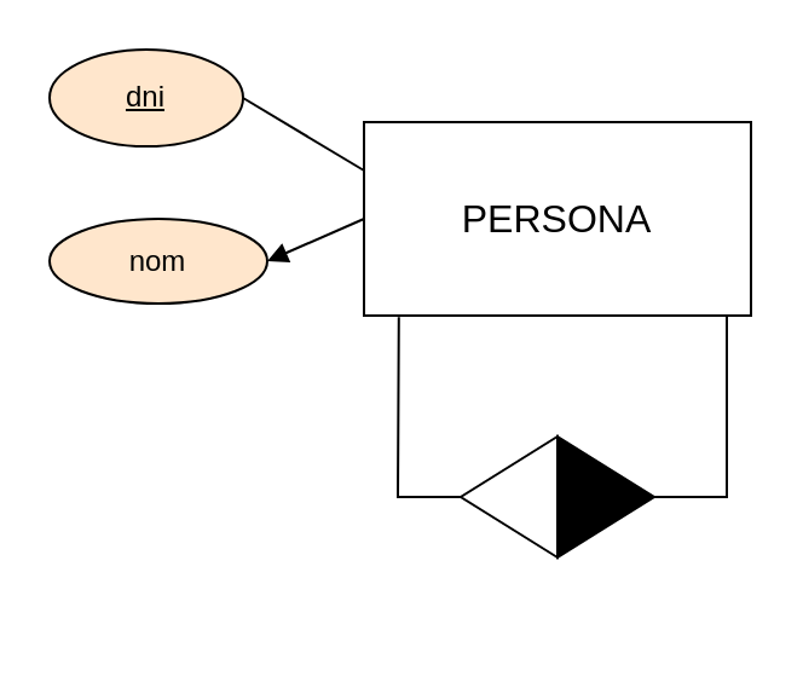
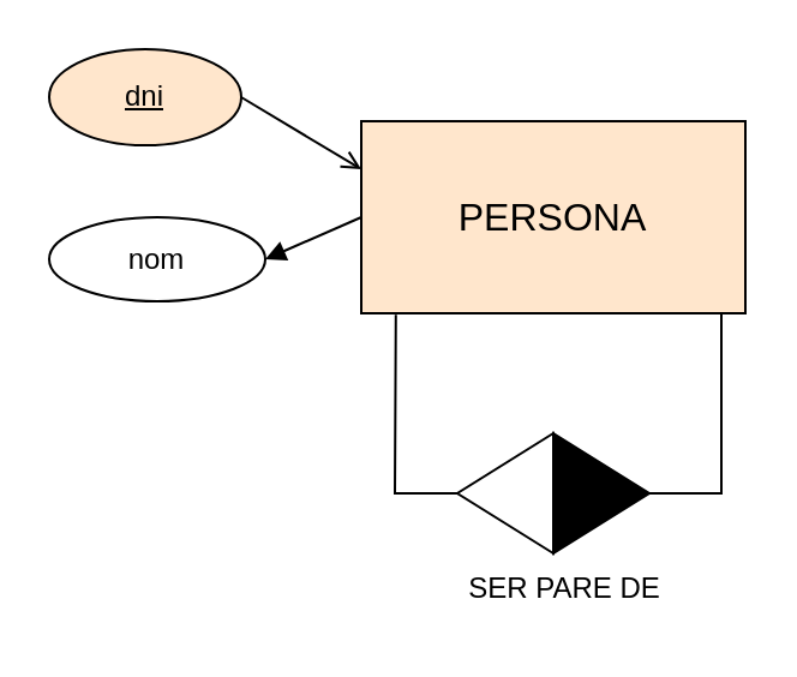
  <mxCell id="0" />
  <mxCell id="1" parent="0" />
- <mxCell id="2" value="&lt;font style=&quot;font-size: 16px;&quot;&gt;PERSONA&lt;/font&gt;" style="rounded=0;whiteSpace=wrap;html=1;" parent="1" vertex="1"><mxGeometry x="150" y="50" width="160" height="80" as="geometry" /></mxCell>
+ <mxCell id="2" value="&lt;font style=&quot;font-size: 16px;&quot;&gt;PERSONA&lt;/font&gt;" style="rounded=0;whiteSpace=wrap;html=1;fillColor=#ffe6cc;" parent="1" vertex="1"><mxGeometry x="150" y="50" width="160" height="80" as="geometry" /></mxCell>
  <mxCell id="3" value="" style="endArrow=none;html=1;rounded=0;entryX=0.09;entryY=1.008;entryDx=0;entryDy=0;entryPerimeter=0;exitX=1;exitY=0.5;exitDx=0;exitDy=0;" parent="1" target="2" edge="1" source="7"><mxGeometry width="50" height="50" relative="1" as="geometry"><mxPoint x="164" y="210" as="sourcePoint" /><mxPoint x="310" y="180" as="targetPoint" /><Array as="points"><mxPoint x="164" y="205" /></Array></mxGeometry></mxCell>
  <mxCell id="4" value="" style="endArrow=none;html=1;rounded=0;entryX=1;entryY=0.5;entryDx=0;entryDy=0;" parent="1" edge="1" target="5"><mxGeometry width="50" height="50" relative="1" as="geometry"><mxPoint x="300" y="130" as="sourcePoint" /><mxPoint x="300" y="210" as="targetPoint" /><Array as="points"><mxPoint x="300" y="205" /></Array></mxGeometry></mxCell>
  <mxCell id="5" value="" style="triangle;whiteSpace=wrap;html=1;fillColor=#000000;" parent="1" vertex="1"><mxGeometry x="230" y="180" width="40" height="50" as="geometry" /></mxCell>
  <mxCell id="6" value="" style="endArrow=none;html=1;rounded=0;" parent="1" target="7" edge="1"><mxGeometry width="50" height="50" relative="1" as="geometry"><mxPoint x="210" y="210" as="sourcePoint" /><mxPoint x="170" y="210" as="targetPoint" /></mxGeometry></mxCell>
  <mxCell id="7" value="" style="triangle;whiteSpace=wrap;html=1;rotation=-180;" parent="1" vertex="1"><mxGeometry x="190" y="180" width="40" height="50" as="geometry" /></mxCell>
- <mxCell id="9" value="" style="endArrow=none;html=1;rounded=0;entryX=0;entryY=0.25;entryDx=0;entryDy=0;exitX=1;exitY=0.5;exitDx=0;exitDy=0;" parent="1" target="2" edge="1" source="12"><mxGeometry width="50" height="50" relative="1" as="geometry"><mxPoint x="100" y="60" as="sourcePoint" /><mxPoint x="310" y="180" as="targetPoint" /></mxGeometry></mxCell>
+ <mxCell id="8" value="SER PARE DE" style="text;html=1;strokeColor=none;fillColor=none;align=center;verticalAlign=middle;whiteSpace=wrap;rounded=0;" parent="1" vertex="1"><mxGeometry x="190" y="230" width="90" height="30" as="geometry" /></mxCell>
+ <mxCell id="9" value="" style="endArrow=open;html=1;rounded=0;entryX=0;entryY=0.25;entryDx=0;entryDy=0;exitX=1;exitY=0.5;exitDx=0;exitDy=0;" parent="1" target="2" edge="1" source="12"><mxGeometry width="50" height="50" relative="1" as="geometry"><mxPoint x="100" y="60" as="sourcePoint" /><mxPoint x="310" y="180" as="targetPoint" /></mxGeometry></mxCell>
  <mxCell id="10" value="" style="endArrow=block;html=1;rounded=0;exitX=0;exitY=0.5;exitDx=0;exitDy=0;entryX=0.5;entryY=0;entryDx=0;entryDy=0;" parent="1" source="2" edge="1" target="11"><mxGeometry width="50" height="50" relative="1" as="geometry"><mxPoint x="260" y="230" as="sourcePoint" /><mxPoint x="110" y="110" as="targetPoint" /></mxGeometry></mxCell>
- <mxCell id="11" value="nom" style="ellipse;whiteSpace=wrap;html=1;direction=south;fillColor=#ffe6cc;" parent="1" vertex="1"><mxGeometry x="20" y="90" width="90" height="35" as="geometry" /></mxCell>
+ <mxCell id="11" value="nom" style="ellipse;whiteSpace=wrap;html=1;direction=south;" parent="1" vertex="1"><mxGeometry x="20" y="90" width="90" height="35" as="geometry" /></mxCell>
  <mxCell id="12" value="&lt;u&gt;dni&lt;/u&gt;" style="ellipse;whiteSpace=wrap;html=1;fillColor=#ffe6cc;" parent="1" vertex="1"><mxGeometry x="20" y="20" width="80" height="40" as="geometry" /></mxCell>
